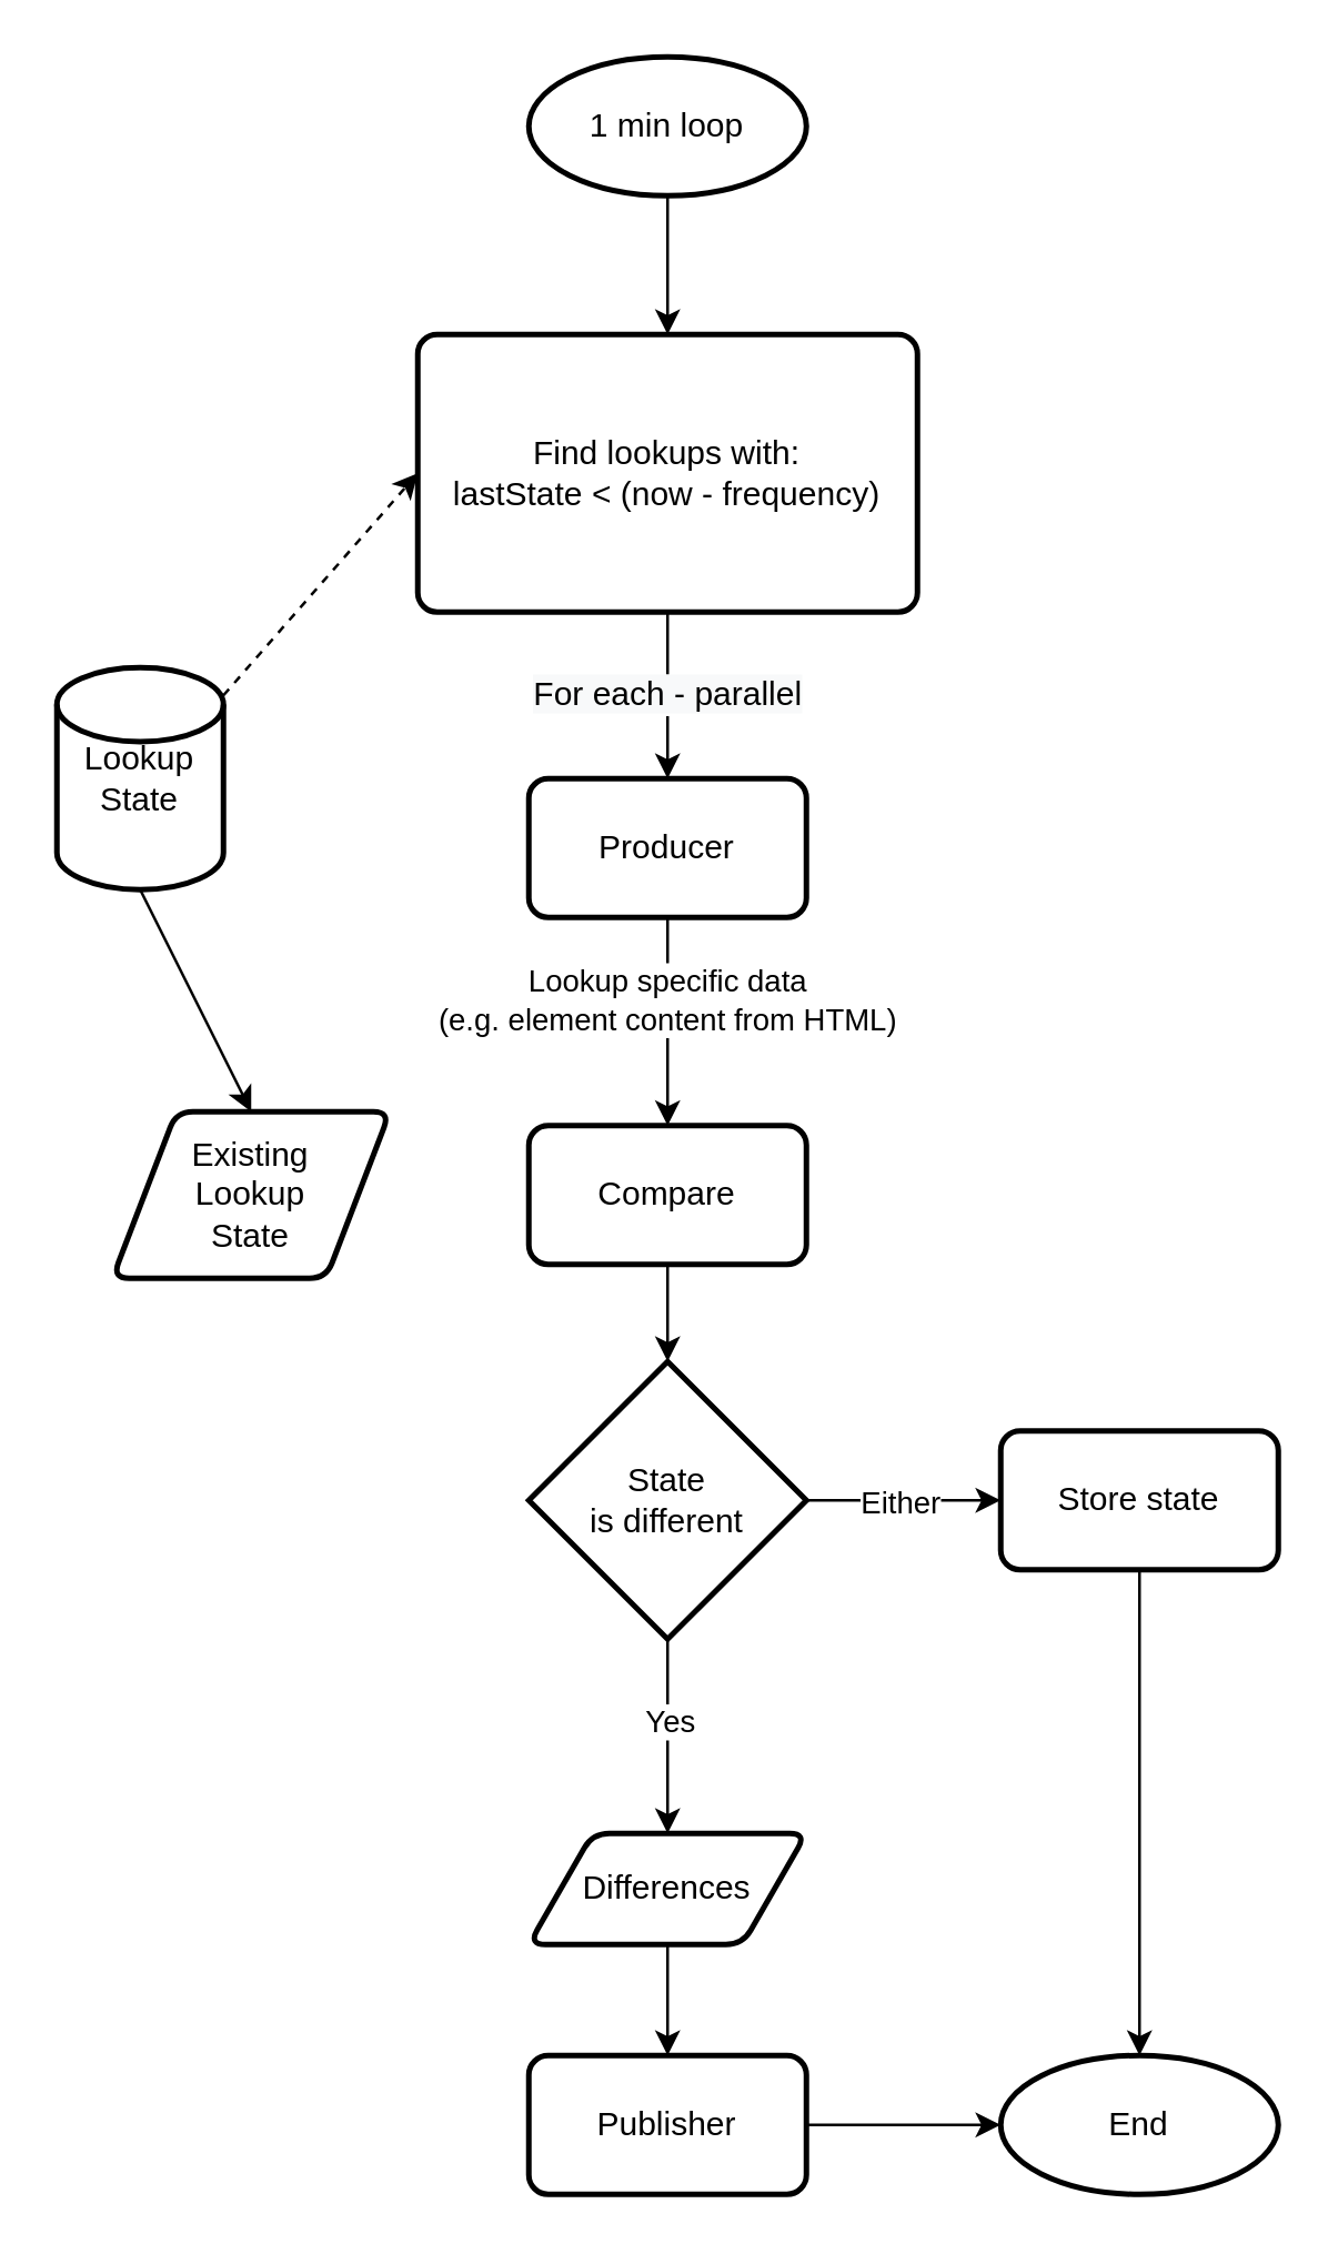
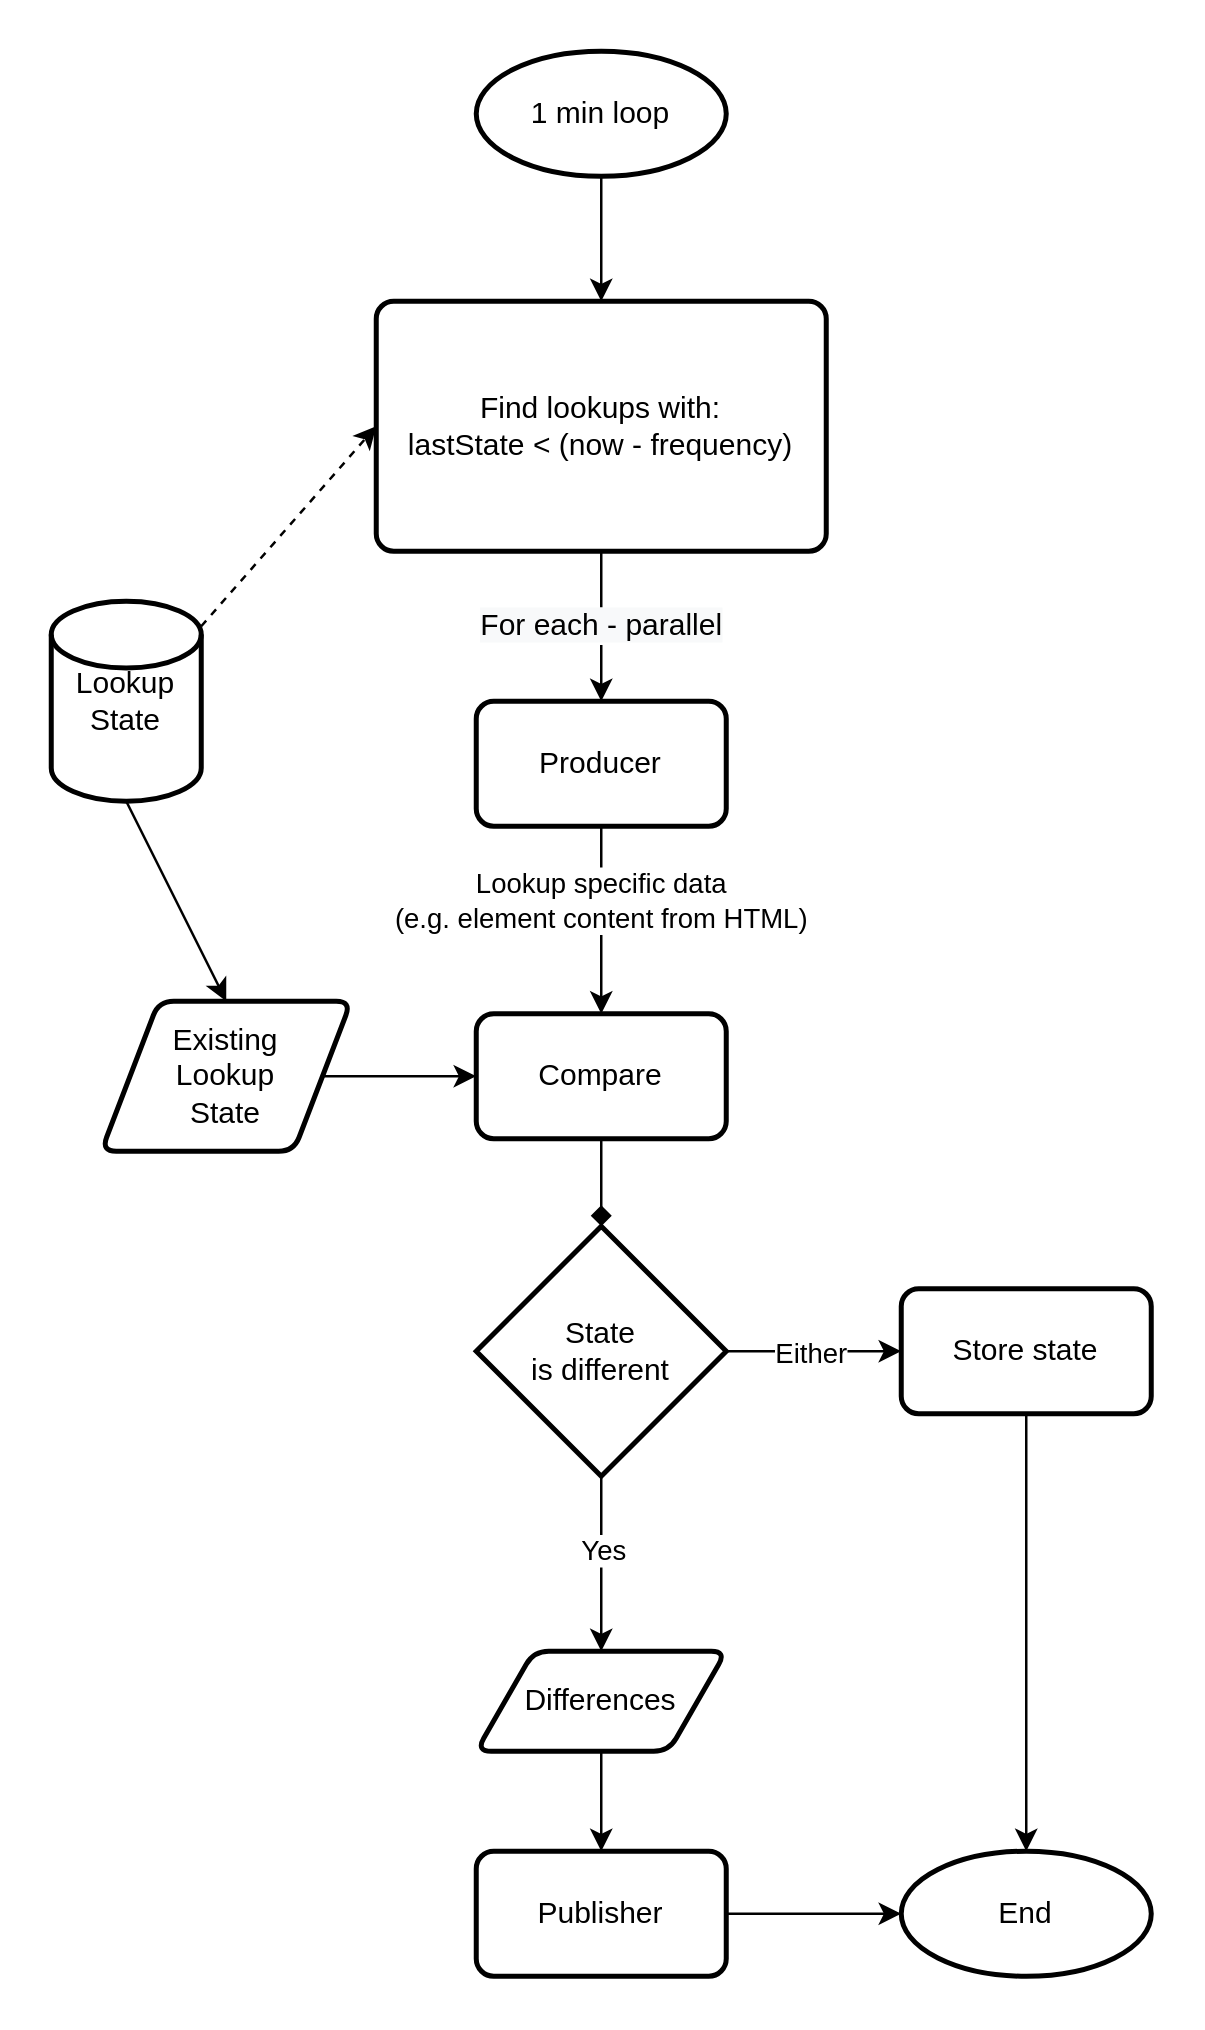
  <mxCell id="0" />
  <mxCell id="1" parent="0" />
  <mxCell id="2" style="edgeStyle=none;html=1;" edge="1" parent="1" source="3" target="6"><mxGeometry relative="1" as="geometry" /></mxCell>
  <mxCell id="3" value="1 min loop" style="strokeWidth=2;html=1;shape=mxgraph.flowchart.start_2;whiteSpace=wrap;" vertex="1" parent="1"><mxGeometry x="190" y="20" width="100" height="50" as="geometry" /></mxCell>
  <mxCell id="4" style="edgeStyle=none;html=1;entryX=0;entryY=0.5;entryDx=0;entryDy=0;dashed=1;" edge="1" parent="1" target="6"><mxGeometry relative="1" as="geometry"><mxPoint x="80" y="250" as="sourcePoint" /></mxGeometry></mxCell>
  <mxCell id="5" value="&lt;span style=&quot;color: rgb(0, 0, 0); font-family: Helvetica; font-size: 12px; font-style: normal; font-variant-ligatures: normal; font-variant-caps: normal; font-weight: 400; letter-spacing: normal; orphans: 2; text-align: center; text-indent: 0px; text-transform: none; widows: 2; word-spacing: 0px; -webkit-text-stroke-width: 0px; background-color: rgb(248, 249, 250); text-decoration-thickness: initial; text-decoration-style: initial; text-decoration-color: initial; float: none; display: inline !important;&quot;&gt;For each - parallel&lt;/span&gt;" style="edgeStyle=none;html=1;" edge="1" parent="1" source="6" target="10"><mxGeometry relative="1" as="geometry"><mxPoint x="240" y="280" as="targetPoint" /></mxGeometry></mxCell>
  <mxCell id="6" value="Find lookups with:&lt;br&gt;lastState &amp;lt; (now - frequency)" style="rounded=1;whiteSpace=wrap;html=1;absoluteArcSize=1;arcSize=14;strokeWidth=2;" vertex="1" parent="1"><mxGeometry x="150" y="120" width="180" height="100" as="geometry" /></mxCell>
  <mxCell id="7" value="Lookup&lt;br&gt;State" style="strokeWidth=2;html=1;shape=mxgraph.flowchart.database;whiteSpace=wrap;" vertex="1" parent="1"><mxGeometry x="20" y="240" width="60" height="80" as="geometry" /></mxCell>
  <mxCell id="8" style="edgeStyle=none;html=1;" edge="1" parent="1" source="10" target="15"><mxGeometry relative="1" as="geometry"><mxPoint x="240" y="400" as="targetPoint" /></mxGeometry></mxCell>
  <mxCell id="9" value="Lookup specific data&lt;br&gt;(e.g. element content from HTML)" style="edgeLabel;html=1;align=center;verticalAlign=middle;resizable=0;points=[];" vertex="1" connectable="0" parent="8"><mxGeometry x="-0.237" y="-1" relative="1" as="geometry"><mxPoint as="offset" /></mxGeometry></mxCell>
  <mxCell id="10" value="Producer" style="rounded=1;whiteSpace=wrap;html=1;absoluteArcSize=1;arcSize=14;strokeWidth=2;" vertex="1" parent="1"><mxGeometry x="190" y="280" width="100" height="50" as="geometry" /></mxCell>
+ <mxCell id="11" style="edgeStyle=none;html=1;" edge="1" parent="1" source="12" target="15"><mxGeometry relative="1" as="geometry"><mxPoint x="190" y="430" as="targetPoint" /></mxGeometry></mxCell>
  <mxCell id="12" value="Existing &lt;br&gt;Lookup&lt;br&gt;State" style="shape=parallelogram;html=1;strokeWidth=2;perimeter=parallelogramPerimeter;whiteSpace=wrap;rounded=1;arcSize=12;size=0.23;" vertex="1" parent="1"><mxGeometry x="40" y="400" width="100" height="60" as="geometry" /></mxCell>
  <mxCell id="13" style="html=1;entryX=0.5;entryY=0;entryDx=0;entryDy=0;exitX=0.5;exitY=1;exitDx=0;exitDy=0;exitPerimeter=0;rounded=1;dashed=0;" edge="1" parent="1" source="7" target="12"><mxGeometry relative="1" as="geometry"><mxPoint x="90" y="420" as="sourcePoint" /></mxGeometry></mxCell>
- <mxCell id="14" style="edgeStyle=none;rounded=1;html=1;" edge="1" parent="1" source="15" target="20"><mxGeometry relative="1" as="geometry" /></mxCell>
+ <mxCell id="14" style="edgeStyle=none;rounded=1;html=1;endArrow=diamond;" edge="1" parent="1" source="15" target="20"><mxGeometry relative="1" as="geometry" /></mxCell>
  <mxCell id="15" value="Compare" style="rounded=1;whiteSpace=wrap;html=1;absoluteArcSize=1;arcSize=14;strokeWidth=2;" vertex="1" parent="1"><mxGeometry x="190" y="405" width="100" height="50" as="geometry" /></mxCell>
  <mxCell id="16" style="edgeStyle=none;rounded=1;html=1;" edge="1" parent="1" source="20" target="24"><mxGeometry relative="1" as="geometry"><mxPoint x="240" y="650" as="targetPoint" /></mxGeometry></mxCell>
  <mxCell id="17" value="Yes" style="edgeLabel;html=1;align=center;verticalAlign=middle;resizable=0;points=[];" vertex="1" connectable="0" parent="16"><mxGeometry x="-0.436" y="2" relative="1" as="geometry"><mxPoint x="-2" y="9" as="offset" /></mxGeometry></mxCell>
  <mxCell id="18" style="edgeStyle=none;rounded=1;html=1;entryX=0;entryY=0.5;entryDx=0;entryDy=0;exitX=1;exitY=0.5;exitDx=0;exitDy=0;exitPerimeter=0;" edge="1" parent="1" source="20" target="26"><mxGeometry relative="1" as="geometry"><mxPoint x="240" y="590" as="sourcePoint" /></mxGeometry></mxCell>
  <mxCell id="19" value="Either" style="edgeLabel;html=1;align=center;verticalAlign=middle;resizable=0;points=[];" vertex="1" connectable="0" parent="18"><mxGeometry x="-0.27" y="2" relative="1" as="geometry"><mxPoint x="7" y="2" as="offset" /></mxGeometry></mxCell>
  <mxCell id="20" value="State &lt;br&gt;is different" style="strokeWidth=2;html=1;shape=mxgraph.flowchart.decision;whiteSpace=wrap;" vertex="1" parent="1"><mxGeometry x="190" y="490" width="100" height="100" as="geometry" /></mxCell>
  <mxCell id="21" style="edgeStyle=none;rounded=1;html=1;" edge="1" parent="1" source="22" target="27"><mxGeometry relative="1" as="geometry" /></mxCell>
  <mxCell id="22" value="Publisher" style="rounded=1;whiteSpace=wrap;html=1;absoluteArcSize=1;arcSize=14;strokeWidth=2;" vertex="1" parent="1"><mxGeometry x="190" y="740" width="100" height="50" as="geometry" /></mxCell>
  <mxCell id="23" style="edgeStyle=none;rounded=1;html=1;" edge="1" parent="1" source="24" target="22"><mxGeometry relative="1" as="geometry" /></mxCell>
  <mxCell id="24" value="Differences" style="shape=parallelogram;html=1;strokeWidth=2;perimeter=parallelogramPerimeter;whiteSpace=wrap;rounded=1;arcSize=12;size=0.23;" vertex="1" parent="1"><mxGeometry x="190" y="660" width="100" height="40" as="geometry" /></mxCell>
  <mxCell id="25" style="edgeStyle=none;rounded=1;html=1;" edge="1" parent="1" source="26" target="27"><mxGeometry relative="1" as="geometry" /></mxCell>
  <mxCell id="26" value="Store state" style="rounded=1;whiteSpace=wrap;html=1;absoluteArcSize=1;arcSize=14;strokeWidth=2;" vertex="1" parent="1"><mxGeometry x="360" y="515" width="100" height="50" as="geometry" /></mxCell>
  <mxCell id="27" value="End" style="strokeWidth=2;html=1;shape=mxgraph.flowchart.start_2;whiteSpace=wrap;" vertex="1" parent="1"><mxGeometry x="360" y="740" width="100" height="50" as="geometry" /></mxCell>
